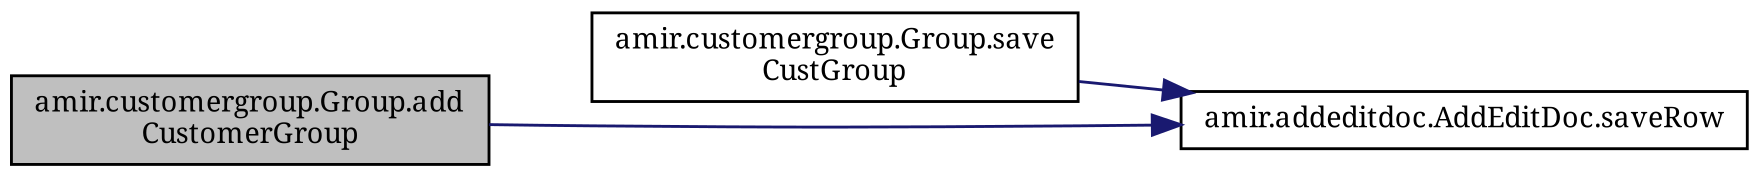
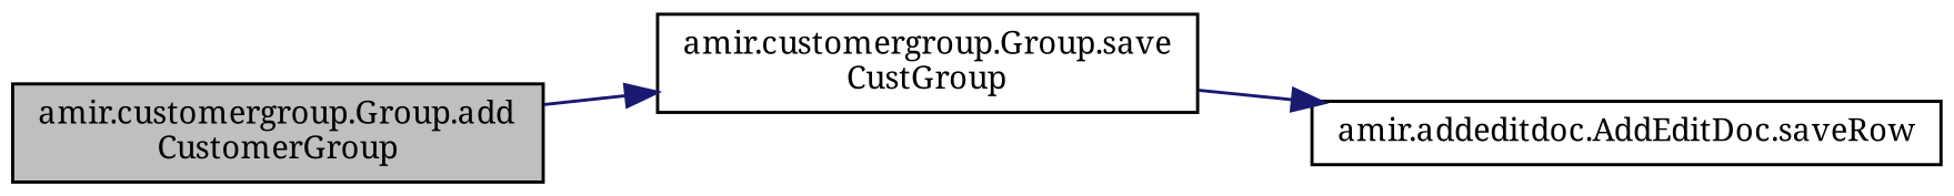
  digraph {
    fontname="Noto Serif"
    rankdir=LR
    node [color=black fillcolor=white fontname="Noto Serif" fontsize=10 shape=record style=filled]
    edge [color=midnightblue fontname="Noto Serif" fontsize=10 labelfontname="FreeSans.ttf" labelfontsize=10 style=solid]
    n1 [fillcolor=grey75 fontcolor=black height=0.2 label="amir.customergroup.Group.add\lCustomerGroup" width=0.4]
    n2 [height=0.2 label="amir.customergroup.Group.save\lCustGroup" width=0.4]
    n3 [height=0.2 label="amir.addeditdoc.AddEditDoc.saveRow" width=0.4]
-   n1 -> n3
+   n1 -> n2
    n2 -> n3
  }
